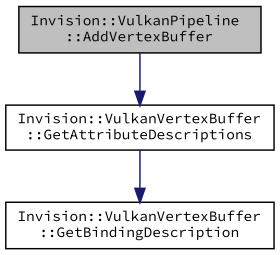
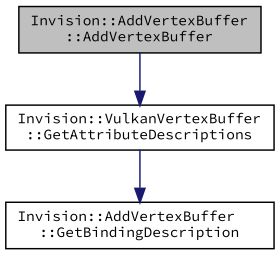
  digraph {
    fontname="Source Code Pro"
    rankdir=TB
    node [color=black fillcolor=white fontname="Source Code Pro" fontsize=10 shape=record style=filled]
    edge [color=midnightblue fontname="Source Code Pro" fontsize=10 labelfontname=Helvetica labelfontsize=10 style=solid]
-   n1 [fillcolor=grey75 fontcolor=black height=0.2 label="Invision::VulkanPipeline\l::AddVertexBuffer" width=0.4]
+   n1 [fillcolor=grey75 fontcolor=black height=0.2 label="Invision::AddVertexBuffer\l::AddVertexBuffer" width=0.4]
    n2 [height=0.2 label="Invision::VulkanVertexBuffer\l::GetAttributeDescriptions" width=0.4]
-   n3 [height=0.2 label="Invision::VulkanVertexBuffer\l::GetBindingDescription" width=0.4]
+   n3 [height=0.2 label="Invision::AddVertexBuffer\l::GetBindingDescription" width=0.4]
    n1 -> n2
    n2 -> n3
  }
